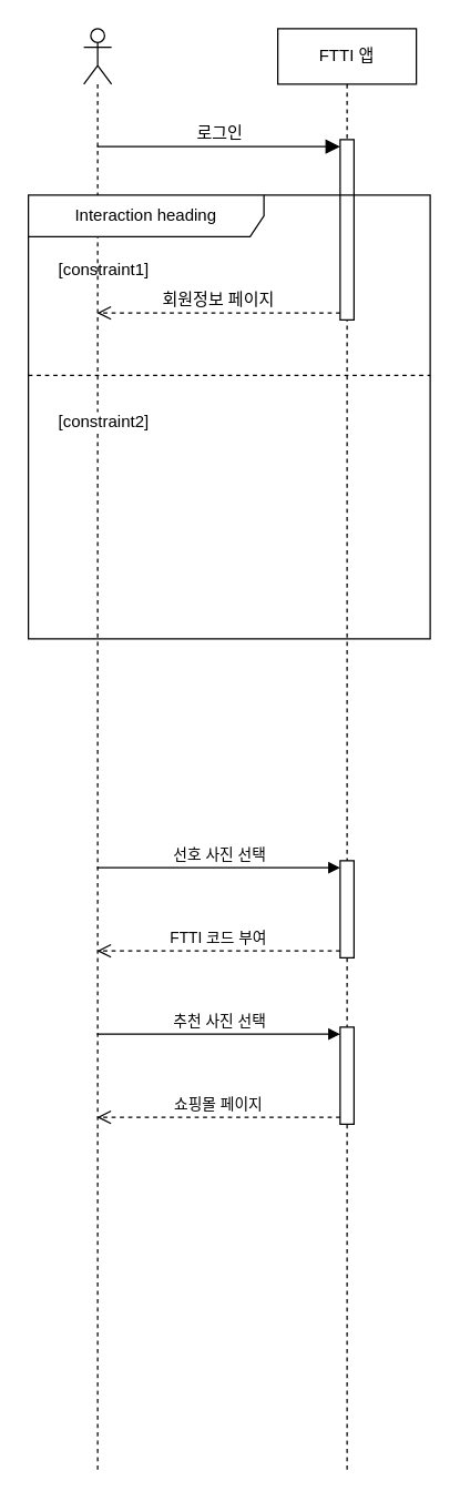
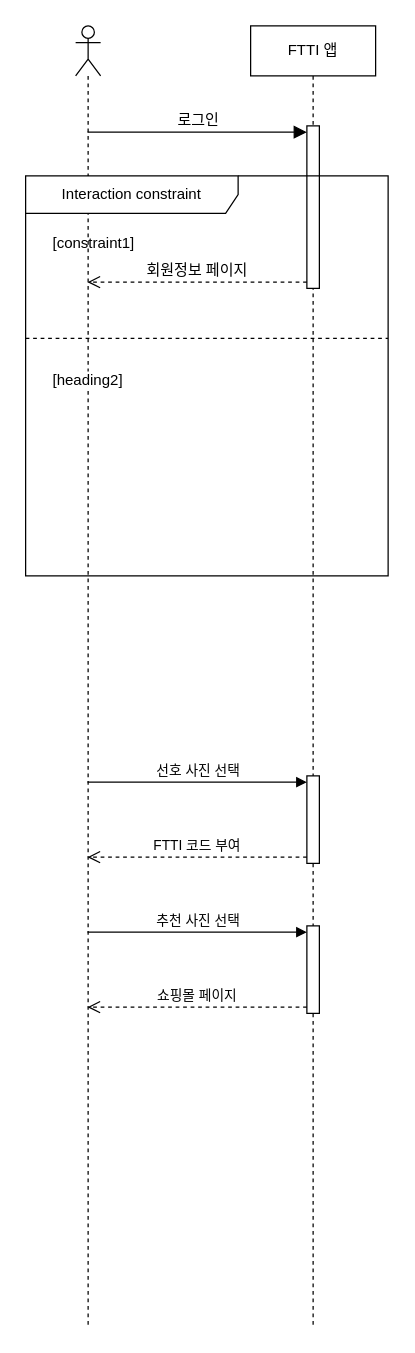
  <mxCell id="0" />
  <mxCell id="1" parent="0" />
  <mxCell id="2" value="FTTI 앱" style="shape=umlLifeline;perimeter=lifelinePerimeter;whiteSpace=wrap;html=1;container=0;dropTarget=0;collapsible=0;recursiveResize=0;outlineConnect=0;portConstraint=eastwest;newEdgeStyle={&quot;edgeStyle&quot;:&quot;elbowEdgeStyle&quot;,&quot;elbow&quot;:&quot;vertical&quot;,&quot;curved&quot;:0,&quot;rounded&quot;:0};" parent="1" vertex="1"><mxGeometry x="200" y="20" width="100" height="1040" as="geometry" /></mxCell>
  <mxCell id="3" value="" style="html=1;points=[[0,0,0,0,5],[0,1,0,0,-5],[1,0,0,0,5],[1,1,0,0,-5]];perimeter=orthogonalPerimeter;outlineConnect=0;targetShapes=umlLifeline;portConstraint=eastwest;newEdgeStyle={&quot;curved&quot;:0,&quot;rounded&quot;:0};" parent="2" vertex="1"><mxGeometry x="45" y="80" width="10" height="130" as="geometry" /></mxCell>
  <mxCell id="4" value="" style="html=1;points=[[0,0,0,0,5],[0,1,0,0,-5],[1,0,0,0,5],[1,1,0,0,-5]];perimeter=orthogonalPerimeter;outlineConnect=0;targetShapes=umlLifeline;portConstraint=eastwest;newEdgeStyle={&quot;curved&quot;:0,&quot;rounded&quot;:0};" vertex="1" parent="2"><mxGeometry x="45" y="600" width="10" height="70" as="geometry" /></mxCell>
  <mxCell id="5" value="" style="html=1;points=[[0,0,0,0,5],[0,1,0,0,-5],[1,0,0,0,5],[1,1,0,0,-5]];perimeter=orthogonalPerimeter;outlineConnect=0;targetShapes=umlLifeline;portConstraint=eastwest;newEdgeStyle={&quot;curved&quot;:0,&quot;rounded&quot;:0};" vertex="1" parent="2"><mxGeometry x="45" y="720" width="10" height="70" as="geometry" /></mxCell>
  <mxCell id="6" value="FTTI 코드 부여" style="html=1;verticalAlign=bottom;endArrow=open;dashed=1;endSize=8;curved=0;rounded=0;exitX=0;exitY=1;exitDx=0;exitDy=-5;" edge="1" source="4" parent="2"><mxGeometry relative="1" as="geometry"><mxPoint x="-130.5" y="665" as="targetPoint" /></mxGeometry></mxCell>
  <mxCell id="7" value="선호 사진 선택" style="html=1;verticalAlign=bottom;endArrow=block;curved=0;rounded=0;entryX=0;entryY=0;entryDx=0;entryDy=5;" edge="1" target="4" parent="2"><mxGeometry relative="1" as="geometry"><mxPoint x="-130.5" y="605" as="sourcePoint" /></mxGeometry></mxCell>
  <mxCell id="8" value="추천 사진 선택" style="html=1;verticalAlign=bottom;endArrow=block;curved=0;rounded=0;entryX=0;entryY=0;entryDx=0;entryDy=5;" edge="1" target="5" parent="2"><mxGeometry relative="1" as="geometry"><mxPoint x="-130.5" y="725" as="sourcePoint" /></mxGeometry></mxCell>
  <mxCell id="9" value="쇼핑몰 페이지" style="html=1;verticalAlign=bottom;endArrow=open;dashed=1;endSize=8;curved=0;rounded=0;exitX=0;exitY=1;exitDx=0;exitDy=-5;" edge="1" source="5" parent="2"><mxGeometry relative="1" as="geometry"><mxPoint x="-130.5" y="785" as="targetPoint" /></mxGeometry></mxCell>
  <mxCell id="10" value="로그인" style="html=1;verticalAlign=bottom;endArrow=block;curved=0;rounded=0;entryX=0;entryY=0;entryDx=0;entryDy=5;fontSize=12;startSize=8;endSize=8;" parent="1" target="3" edge="1" source="12"><mxGeometry relative="1" as="geometry"><mxPoint x="69.5" y="125" as="sourcePoint" /></mxGeometry></mxCell>
  <mxCell id="11" value="회원정보 페이지" style="html=1;verticalAlign=bottom;endArrow=open;dashed=1;endSize=8;curved=0;rounded=0;exitX=0;exitY=1;exitDx=0;exitDy=-5;fontSize=12;" parent="1" source="3" edge="1" target="12"><mxGeometry x="0.001" relative="1" as="geometry"><mxPoint x="69.5" y="185" as="targetPoint" /><mxPoint as="offset" /></mxGeometry></mxCell>
  <mxCell id="12" value="" style="shape=umlLifeline;perimeter=lifelinePerimeter;whiteSpace=wrap;html=1;container=1;dropTarget=0;collapsible=0;recursiveResize=0;outlineConnect=0;portConstraint=eastwest;newEdgeStyle={&quot;curved&quot;:0,&quot;rounded&quot;:0};participant=umlActor;size=40;" vertex="1" parent="1"><mxGeometry x="60" y="20" width="20" height="1040" as="geometry" /></mxCell>
- <mxCell id="13" value="Interaction heading" style="shape=umlFrame;whiteSpace=wrap;html=1;pointerEvents=0;recursiveResize=0;container=1;collapsible=0;width=170;" vertex="1" parent="1"><mxGeometry x="20" y="140" width="290" height="320" as="geometry" /></mxCell>
+ <mxCell id="13" value="Interaction constraint" style="shape=umlFrame;whiteSpace=wrap;html=1;pointerEvents=0;recursiveResize=0;container=1;collapsible=0;width=170;" vertex="1" parent="1"><mxGeometry x="20" y="140" width="290" height="320" as="geometry" /></mxCell>
  <mxCell id="14" value="[constraint1]" style="text;html=1;" vertex="1" parent="13"><mxGeometry width="100" height="20" relative="1" as="geometry"><mxPoint x="20" y="40" as="offset" /></mxGeometry></mxCell>
- <mxCell id="15" value="[constraint2]" style="line;strokeWidth=1;dashed=1;labelPosition=center;verticalLabelPosition=bottom;align=left;verticalAlign=top;spacingLeft=20;spacingTop=15;html=1;whiteSpace=wrap;" vertex="1" parent="13"><mxGeometry y="125" width="290" height="10" as="geometry" /></mxCell>
+ <mxCell id="15" value="[heading2]" style="line;strokeWidth=1;dashed=1;labelPosition=center;verticalLabelPosition=bottom;align=left;verticalAlign=top;spacingLeft=20;spacingTop=15;html=1;whiteSpace=wrap;" vertex="1" parent="13"><mxGeometry y="125" width="290" height="10" as="geometry" /></mxCell>
